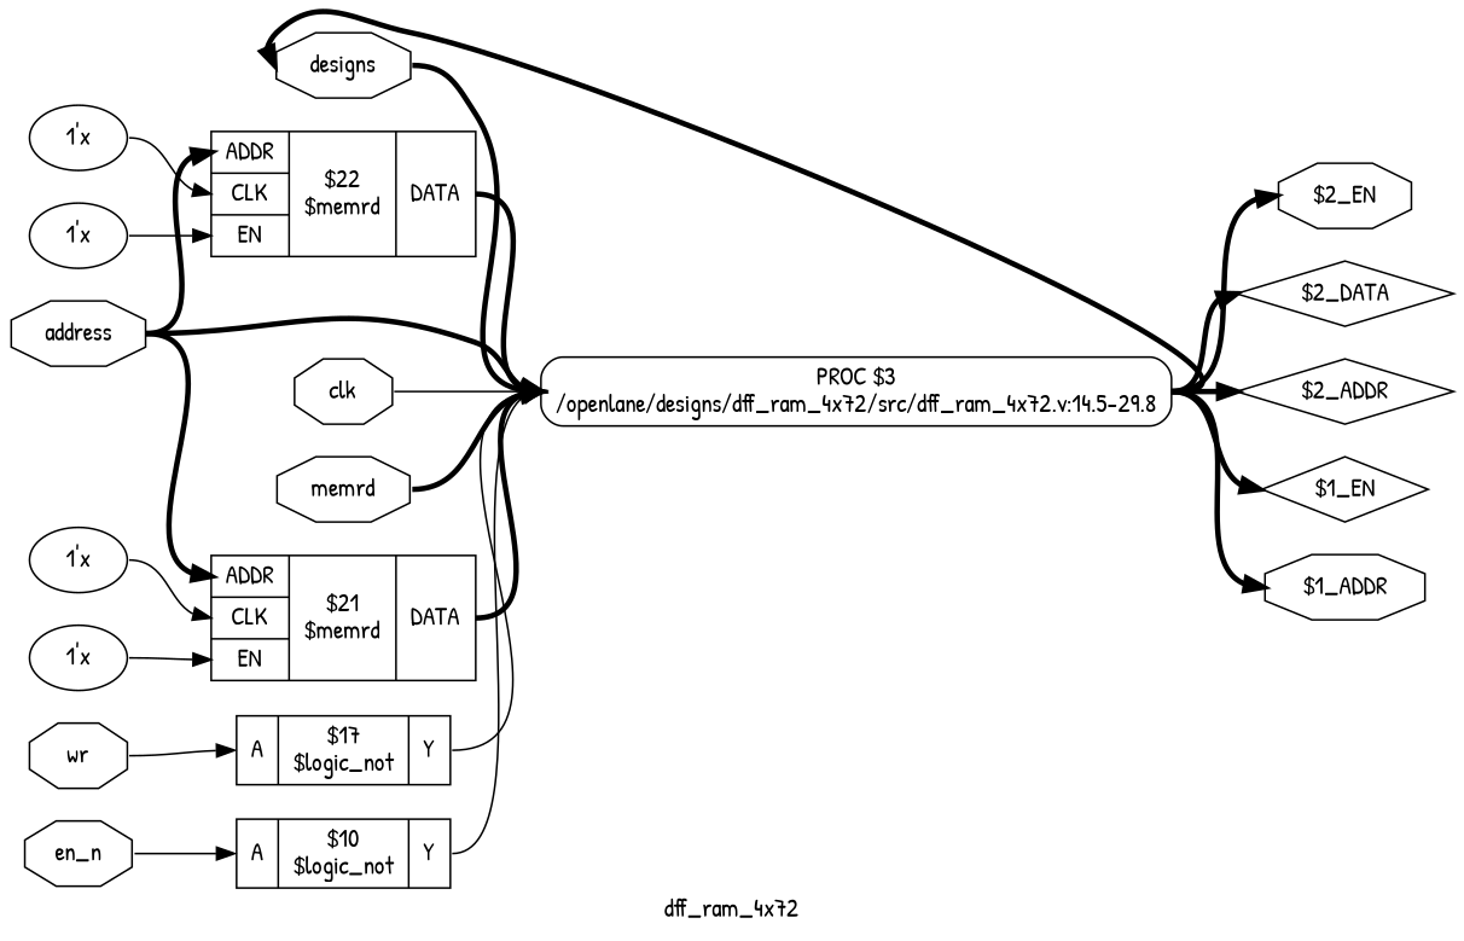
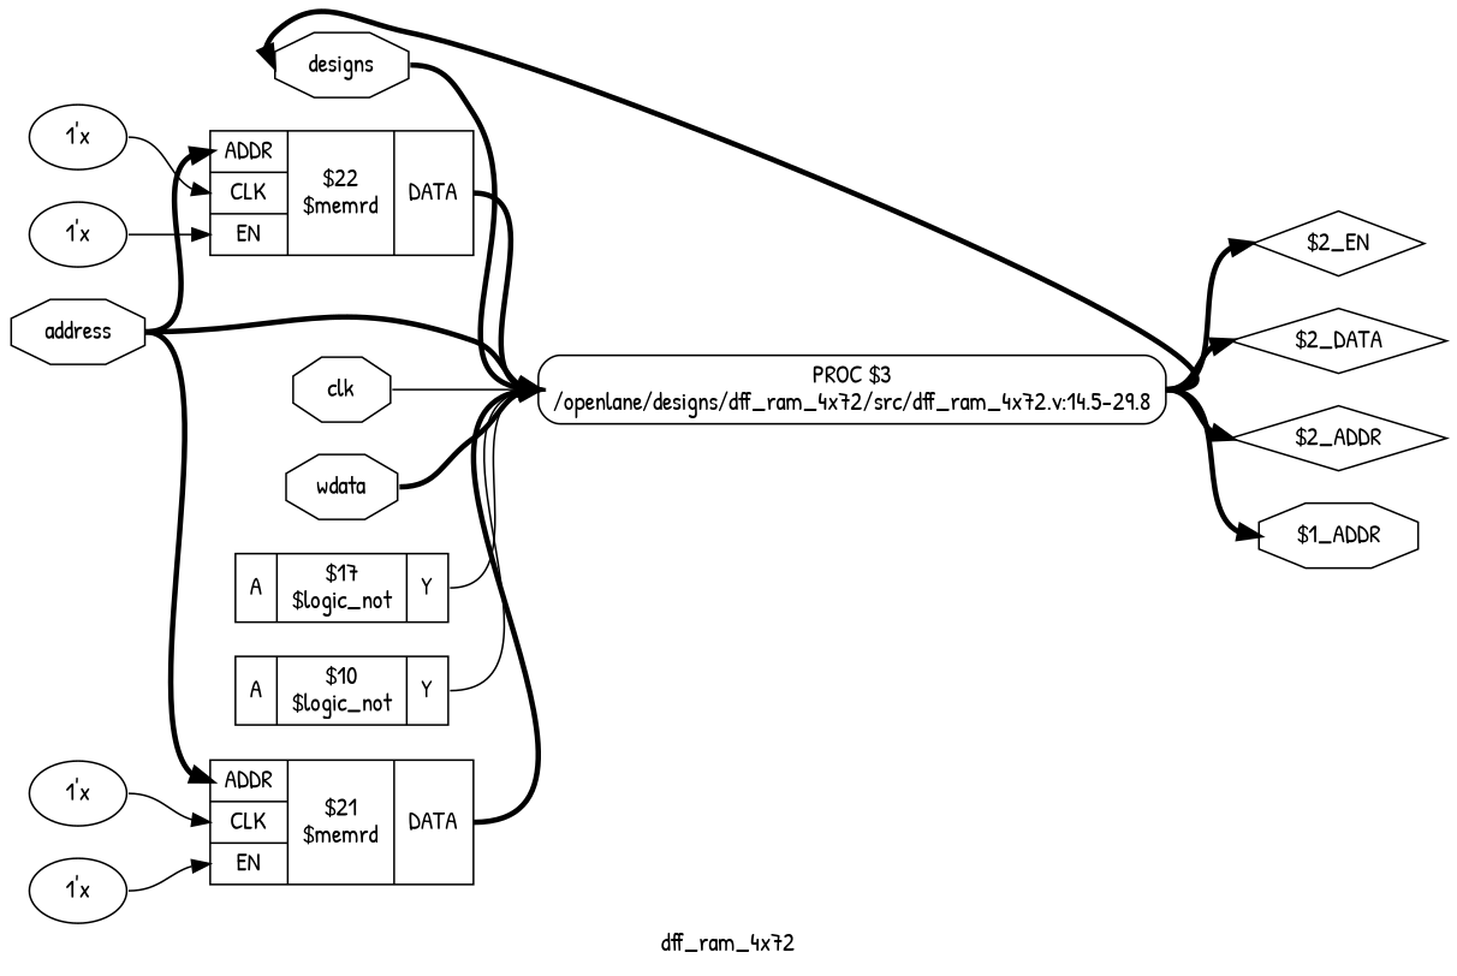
  digraph {
    fontname="Patrick Hand"
    label=dff_ram_4x72
    rankdir=LR
    remincross=true
    node [fontname="Patrick Hand" shape=octagon]
    edge [color=black fontcolor=black fontname="Patrick Hand" headport=w style="setlinewidth(3)" tailport=e]
    n1 [color=black fontcolor=black label=designs]
    n2 [label="PROC $3\n/openlane/designs/dff_ram_4x72/src/dff_ram_4x72.v:14.5-29.8" shape=box style=rounded]
-   n3 [label="$2_EN"]
+   n3 [label="$2_EN" shape=diamond]
    n4 [label="$2_DATA" shape=diamond]
    n5 [label="$2_ADDR" shape=diamond]
-   n6 [label="$1_EN" shape=diamond]
    n7 [label="$1_ADDR"]
-   n8 [color=black fontcolor=black label=memrd]
-   n9 [color=black fontcolor=black label=wr]
+   n8 [color=black fontcolor=black label=wdata]
    n10 [label="{{<p39> A}|$17\n$logic_not|{<p40> Y}}" shape=record]
-   n11 [color=black fontcolor=black label=en_n]
    n12 [label="{{<p39> A}|$10\n$logic_not|{<p40> Y}}" shape=record]
    n13 [color=black fontcolor=black label=address]
    n14 [label="{{<p33> ADDR|<p34> CLK|<p35> EN}|$22\n$memrd|{<p36> DATA}}" shape=record]
    n15 [label="{{<p33> ADDR|<p34> CLK|<p35> EN}|$21\n$memrd|{<p36> DATA}}" shape=record]
    n16 [color=black fontcolor=black label=clk]
    n17 [label="1'x" shape=""]
    n18 [label="1'x" shape=""]
    n19 [label="1'x" shape=""]
    n20 [label="1'x" shape=""]
    n1 -> n2
    n2 -> n1
    n2 -> n3
    n2 -> n4
    n2 -> n5
-   n2 -> n6
    n2 -> n7
    n8 -> n2
-   n9 -> n10 [headport="p39:w" style=""]
    n10 -> n2 [tailport="p40:e" style=""]
-   n11 -> n12 [headport="p39:w" style=""]
    n12 -> n2 [tailport="p40:e" style=""]
    n13 -> n2
    n13 -> n14 [headport="p33:w"]
    n13 -> n15 [headport="p33:w"]
    n14 -> n2 [tailport="p36:e"]
    n15 -> n2 [tailport="p36:e"]
    n16 -> n2 [style=""]
    n17 -> n14 [headport="p35:w" style=""]
    n18 -> n14 [headport="p34:w" style=""]
    n19 -> n15 [headport="p35:w" style=""]
    n20 -> n15 [headport="p34:w" style=""]
  }
